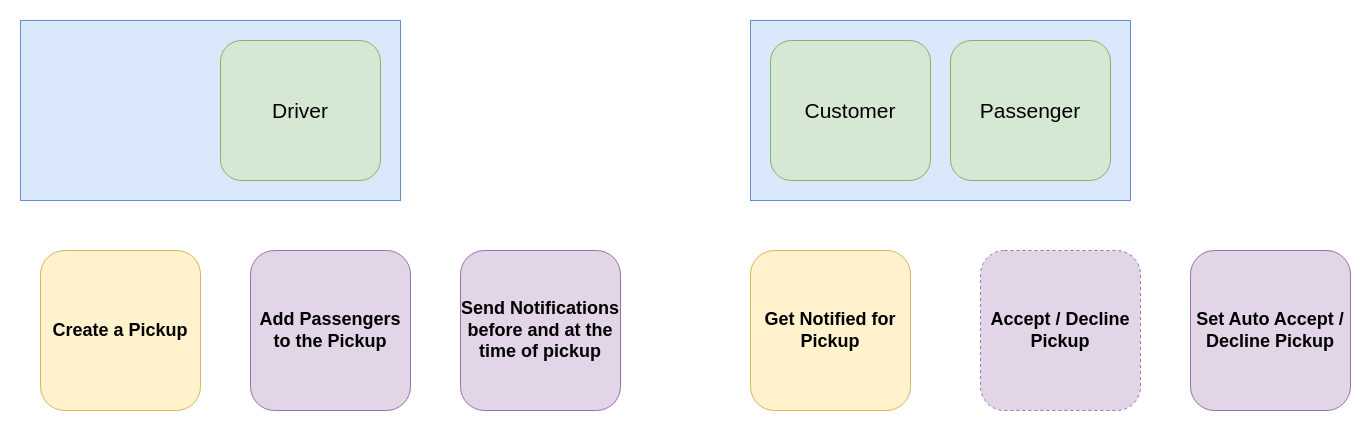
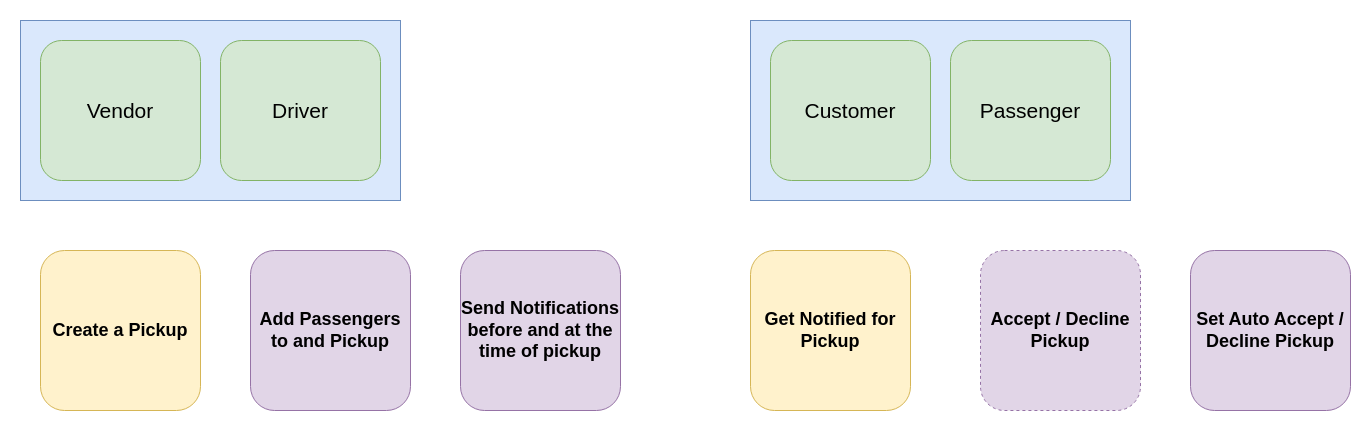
  <mxCell id="0" />
  <mxCell id="1" parent="0" />
  <mxCell id="2" value="" style="group;fillColor=#dae8fc;strokeColor=#6c8ebf;" vertex="1" connectable="0" parent="1"><mxGeometry x="750" y="20" width="380" height="180" as="geometry" /></mxCell>
  <mxCell id="3" value="" style="rounded=0;whiteSpace=wrap;html=1;fillColor=#dae8fc;strokeColor=#6c8ebf;" vertex="1" parent="2"><mxGeometry width="380" height="180" as="geometry" /></mxCell>
  <mxCell id="4" value="&lt;font style=&quot;font-size: 21px;&quot;&gt;Customer&lt;/font&gt;" style="rounded=1;whiteSpace=wrap;html=1;fillColor=#d5e8d4;strokeColor=#82b366;" parent="2" vertex="1"><mxGeometry x="20" y="20" width="160" height="140" as="geometry" /></mxCell>
  <mxCell id="5" value="&lt;font style=&quot;font-size: 21px;&quot;&gt;Passenger&lt;/font&gt;" style="rounded=1;whiteSpace=wrap;html=1;fillColor=#d5e8d4;strokeColor=#82b366;" parent="2" vertex="1"><mxGeometry x="200" y="20" width="160" height="140" as="geometry" /></mxCell>
  <mxCell id="6" value="" style="group;fillColor=#dae8fc;strokeColor=#6c8ebf;" vertex="1" connectable="0" parent="1"><mxGeometry x="20" y="20" width="380" height="180" as="geometry" /></mxCell>
  <mxCell id="7" value="" style="rounded=0;whiteSpace=wrap;html=1;fillColor=#dae8fc;strokeColor=#6c8ebf;" vertex="1" parent="6"><mxGeometry width="380" height="180" as="geometry" /></mxCell>
+ <mxCell id="8" value="&lt;font style=&quot;font-size: 21px;&quot;&gt;Vendor&lt;/font&gt;" style="rounded=1;whiteSpace=wrap;html=1;fillColor=#d5e8d4;strokeColor=#82b366;" parent="6" vertex="1"><mxGeometry x="20" y="20" width="160" height="140" as="geometry" /></mxCell>
  <mxCell id="9" value="&lt;font style=&quot;font-size: 21px;&quot;&gt;Driver&lt;/font&gt;" style="rounded=1;whiteSpace=wrap;html=1;fillColor=#d5e8d4;strokeColor=#82b366;" parent="6" vertex="1"><mxGeometry x="200" y="20" width="160" height="140" as="geometry" /></mxCell>
  <mxCell id="10" value="&lt;h2&gt;&lt;font style=&quot;font-size: 18px;&quot;&gt;Get Notified for Pickup&lt;/font&gt;&lt;/h2&gt;" style="rounded=1;whiteSpace=wrap;html=1;fillColor=#fff2cc;strokeColor=#d6b656;" vertex="1" parent="1"><mxGeometry x="750" y="250" width="160" height="160" as="geometry" /></mxCell>
  <mxCell id="11" value="&lt;h2&gt;&lt;font style=&quot;font-size: 18px;&quot;&gt;Accept / Decline Pickup&lt;/font&gt;&lt;/h2&gt;" style="rounded=1;whiteSpace=wrap;html=1;fillColor=#e1d5e7;strokeColor=#9673a6;dashed=1;" vertex="1" parent="1"><mxGeometry x="980" y="250" width="160" height="160" as="geometry" /></mxCell>
  <mxCell id="12" value="&lt;h2&gt;&lt;font style=&quot;font-size: 18px;&quot;&gt;Set Auto Accept / Decline Pickup&lt;/font&gt;&lt;/h2&gt;" style="rounded=1;whiteSpace=wrap;html=1;fillColor=#e1d5e7;strokeColor=#9673a6;" vertex="1" parent="1"><mxGeometry x="1190" y="250" width="160" height="160" as="geometry" /></mxCell>
  <mxCell id="13" value="&lt;h2&gt;&lt;font style=&quot;font-size: 18px;&quot;&gt;Create a Pickup&lt;/font&gt;&lt;/h2&gt;" style="rounded=1;whiteSpace=wrap;html=1;fillColor=#fff2cc;strokeColor=#d6b656;" vertex="1" parent="1"><mxGeometry x="40" y="250" width="160" height="160" as="geometry" /></mxCell>
- <mxCell id="14" value="&lt;h2&gt;&lt;font style=&quot;font-size: 18px;&quot;&gt;Add Passengers to the Pickup&lt;/font&gt;&lt;/h2&gt;" style="rounded=1;whiteSpace=wrap;html=1;fillColor=#e1d5e7;strokeColor=#9673a6;" vertex="1" parent="1"><mxGeometry x="250" y="250" width="160" height="160" as="geometry" /></mxCell>
+ <mxCell id="14" value="&lt;h2&gt;&lt;font style=&quot;font-size: 18px;&quot;&gt;Add Passengers to and Pickup&lt;/font&gt;&lt;/h2&gt;" style="rounded=1;whiteSpace=wrap;html=1;fillColor=#e1d5e7;strokeColor=#9673a6;" vertex="1" parent="1"><mxGeometry x="250" y="250" width="160" height="160" as="geometry" /></mxCell>
  <mxCell id="15" value="&lt;h2&gt;&lt;font style=&quot;font-size: 18px;&quot;&gt;Send Notifications before and at the time of pickup&lt;/font&gt;&lt;/h2&gt;" style="rounded=1;whiteSpace=wrap;html=1;fillColor=#e1d5e7;strokeColor=#9673a6;" vertex="1" parent="1"><mxGeometry x="460" y="250" width="160" height="160" as="geometry" /></mxCell>
